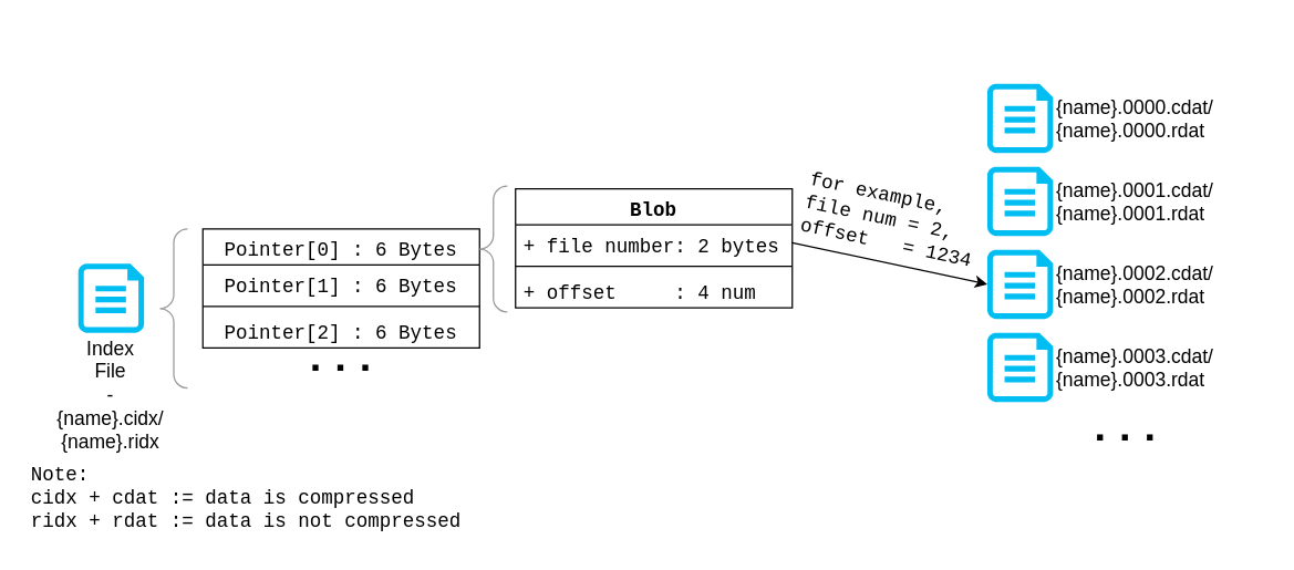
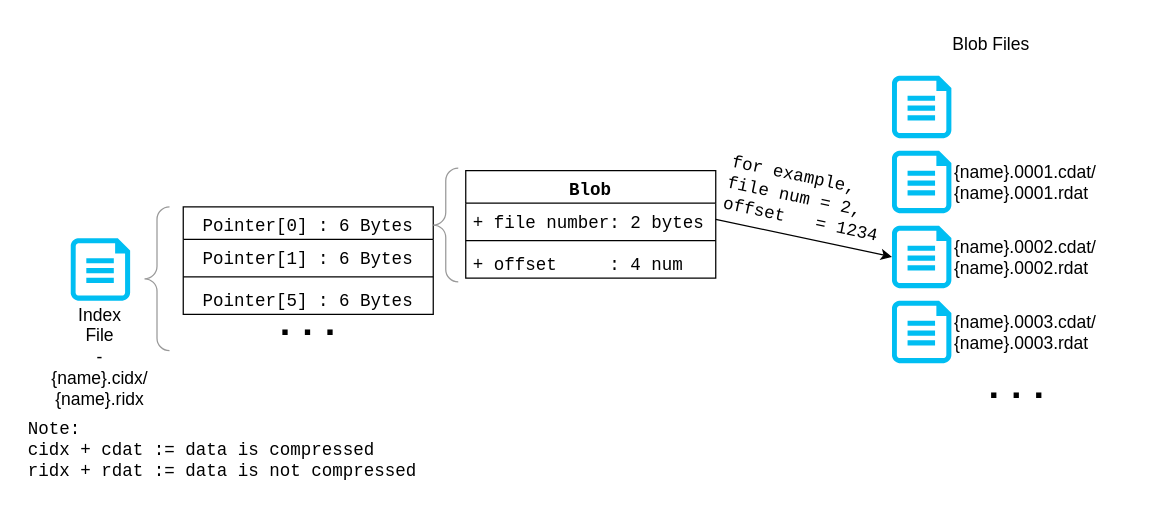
  <mxCell id="0" />
  <mxCell id="1" parent="0" />
  <mxCell id="2" value="" style="verticalLabelPosition=bottom;html=1;verticalAlign=top;align=center;strokeColor=none;fillColor=#00BEF2;shape=mxgraph.azure.cloud_services_configuration_file;pointerEvents=1;" vertex="1" parent="1"><mxGeometry x="56" y="190" width="47.5" height="50" as="geometry" /></mxCell>
  <mxCell id="3" value="&lt;font&gt;Index&lt;br style=&quot;font-size: 14px&quot;&gt;File&lt;br&gt;-&lt;br&gt;{name}.cidx/&lt;br&gt;{name}.ridx&lt;br&gt;&lt;/font&gt;" style="text;html=1;strokeColor=none;fillColor=none;align=center;verticalAlign=middle;whiteSpace=wrap;rounded=0;fontSize=14;" vertex="1" parent="1"><mxGeometry x="20.38" y="240" width="118.75" height="90" as="geometry" /></mxCell>
  <mxCell id="4" value="" style="labelPosition=right;align=left;strokeWidth=1;shape=mxgraph.mockup.markup.curlyBrace;html=1;shadow=0;dashed=0;strokeColor=#999999;direction=north;" vertex="1" parent="1"><mxGeometry x="115" y="165" width="20" height="115" as="geometry" /></mxCell>
  <mxCell id="5" value="" style="group;fontFamily=Courier New;" vertex="1" connectable="0" parent="1"><mxGeometry x="146" y="165" width="200" height="115" as="geometry" /></mxCell>
  <mxCell id="6" value="Pointer[0] : 6 Bytes" style="swimlane;fontStyle=0;align=center;verticalAlign=top;childLayout=stackLayout;horizontal=1;startSize=26;horizontalStack=0;resizeParent=1;resizeParentMax=0;resizeLast=0;collapsible=1;marginBottom=0;spacingLeft=4;sketch=0;spacingRight=4;fillColor=none;fontFamily=Courier New;fontSize=14;" vertex="1" parent="5"><mxGeometry width="200" height="86" as="geometry"><mxRectangle x="460" y="390" width="90" height="26" as="alternateBounds" /></mxGeometry></mxCell>
  <mxCell id="7" value="Pointer[1] : 6 Bytes" style="text;strokeColor=none;fillColor=none;align=center;verticalAlign=top;spacingLeft=4;spacingRight=4;overflow=hidden;rotatable=0;points=[[0,0.5],[1,0.5]];portConstraint=eastwest;fontFamily=Courier New;fontSize=14;" vertex="1" parent="6"><mxGeometry y="26" width="200" height="26" as="geometry" /></mxCell>
  <mxCell id="8" value="" style="line;strokeWidth=1;fillColor=none;align=left;verticalAlign=middle;spacingTop=-1;spacingLeft=3;spacingRight=3;rotatable=0;labelPosition=right;points=[];portConstraint=eastwest;fontFamily=Courier New;fontSize=14;" vertex="1" parent="6"><mxGeometry y="52" width="200" height="8" as="geometry" /></mxCell>
- <mxCell id="9" value="Pointer[2] : 6 Bytes" style="text;strokeColor=none;fillColor=none;align=center;verticalAlign=top;spacingLeft=4;spacingRight=4;overflow=hidden;rotatable=0;points=[[0,0.5],[1,0.5]];portConstraint=eastwest;fontFamily=Courier New;fontSize=14;" vertex="1" parent="6"><mxGeometry y="60" width="200" height="26" as="geometry" /></mxCell>
+ <mxCell id="9" value="Pointer[5] : 6 Bytes" style="text;strokeColor=none;fillColor=none;align=center;verticalAlign=top;spacingLeft=4;spacingRight=4;overflow=hidden;rotatable=0;points=[[0,0.5],[1,0.5]];portConstraint=eastwest;fontFamily=Courier New;fontSize=14;" vertex="1" parent="6"><mxGeometry y="60" width="200" height="26" as="geometry" /></mxCell>
  <mxCell id="10" value="&lt;font style=&quot;font-size: 30px&quot;&gt;&lt;b&gt;...&lt;/b&gt;&lt;/font&gt;" style="text;html=1;strokeColor=none;fillColor=none;align=center;verticalAlign=bottom;whiteSpace=wrap;rounded=0;sketch=0;fontFamily=Courier New;" vertex="1" parent="5"><mxGeometry y="86" width="200" height="29" as="geometry" /></mxCell>
  <mxCell id="11" value="" style="labelPosition=right;align=left;strokeWidth=1;shape=mxgraph.mockup.markup.curlyBrace;html=1;shadow=0;dashed=0;strokeColor=#999999;direction=north;" vertex="1" parent="1"><mxGeometry x="346" y="134" width="20" height="91" as="geometry" /></mxCell>
  <mxCell id="12" value="Blob" style="swimlane;fontStyle=1;align=center;verticalAlign=top;childLayout=stackLayout;horizontal=1;startSize=26;horizontalStack=0;resizeParent=1;resizeParentMax=0;resizeLast=0;collapsible=1;marginBottom=0;sketch=0;fillColor=none;fontFamily=Courier New;fontSize=14;" vertex="1" parent="1"><mxGeometry x="372" y="136" width="200" height="86" as="geometry" /></mxCell>
  <mxCell id="13" value="+ file number: 2 bytes" style="text;strokeColor=none;fillColor=none;align=left;verticalAlign=top;spacingLeft=4;spacingRight=4;overflow=hidden;rotatable=0;points=[[0,0.5],[1,0.5]];portConstraint=eastwest;fontFamily=Courier New;fontSize=14;" vertex="1" parent="12"><mxGeometry y="26" width="200" height="26" as="geometry" /></mxCell>
  <mxCell id="14" value="" style="line;strokeWidth=1;fillColor=none;align=left;verticalAlign=middle;spacingTop=-1;spacingLeft=3;spacingRight=3;rotatable=0;labelPosition=right;points=[];portConstraint=eastwest;" vertex="1" parent="12"><mxGeometry y="52" width="200" height="8" as="geometry" /></mxCell>
  <mxCell id="15" value="+ offset     : 4 num" style="text;strokeColor=none;fillColor=none;align=left;verticalAlign=top;spacingLeft=4;spacingRight=4;overflow=hidden;rotatable=0;points=[[0,0.5],[1,0.5]];portConstraint=eastwest;fontFamily=Courier New;fontSize=14;" vertex="1" parent="12"><mxGeometry y="60" width="200" height="26" as="geometry" /></mxCell>
+ <mxCell id="16" value="&lt;font&gt;Blob Files&lt;br&gt;&lt;/font&gt;" style="text;html=1;strokeColor=none;fillColor=none;align=center;verticalAlign=middle;whiteSpace=wrap;rounded=0;fontSize=14;" vertex="1" parent="1"><mxGeometry x="733" y="20" width="118.75" height="30" as="geometry" /></mxCell>
  <mxCell id="17" value="" style="group" vertex="1" connectable="0" parent="1"><mxGeometry x="713" y="60" width="166.25" height="50" as="geometry" /></mxCell>
  <mxCell id="18" value="" style="verticalLabelPosition=bottom;html=1;verticalAlign=top;align=center;strokeColor=none;fillColor=#00BEF2;shape=mxgraph.azure.cloud_services_configuration_file;pointerEvents=1;" vertex="1" parent="17"><mxGeometry width="47.5" height="50" as="geometry" /></mxCell>
- <mxCell id="19" value="&lt;font&gt;{name}.0000.cdat/&lt;br&gt;{name}.0000.rdat&lt;br&gt;&lt;/font&gt;" style="text;html=1;strokeColor=none;fillColor=none;align=left;verticalAlign=middle;whiteSpace=wrap;rounded=0;fontSize=14;" vertex="1" parent="17"><mxGeometry x="47.5" width="118.75" height="50" as="geometry" /></mxCell>
  <mxCell id="20" value="" style="group" vertex="1" connectable="0" parent="1"><mxGeometry x="713" y="120" width="166.25" height="50" as="geometry" /></mxCell>
  <mxCell id="21" value="" style="verticalLabelPosition=bottom;html=1;verticalAlign=top;align=center;strokeColor=none;fillColor=#00BEF2;shape=mxgraph.azure.cloud_services_configuration_file;pointerEvents=1;" vertex="1" parent="20"><mxGeometry width="47.5" height="50" as="geometry" /></mxCell>
  <mxCell id="22" value="&lt;font&gt;{name}.0001.cdat/&lt;br&gt;{name}.0001.rdat&lt;br&gt;&lt;/font&gt;" style="text;html=1;strokeColor=none;fillColor=none;align=left;verticalAlign=middle;whiteSpace=wrap;rounded=0;fontSize=14;" vertex="1" parent="20"><mxGeometry x="47.5" width="118.75" height="50" as="geometry" /></mxCell>
  <mxCell id="23" value="" style="group" vertex="1" connectable="0" parent="1"><mxGeometry x="713" y="180" width="166.25" height="50" as="geometry" /></mxCell>
  <mxCell id="24" value="" style="verticalLabelPosition=bottom;html=1;verticalAlign=top;align=center;strokeColor=none;fillColor=#00BEF2;shape=mxgraph.azure.cloud_services_configuration_file;pointerEvents=1;" vertex="1" parent="23"><mxGeometry width="47.5" height="50" as="geometry" /></mxCell>
  <mxCell id="25" value="&lt;font&gt;{name}.0002.cdat/&lt;br&gt;{name}.0002.rdat&lt;br&gt;&lt;/font&gt;" style="text;html=1;strokeColor=none;fillColor=none;align=left;verticalAlign=middle;whiteSpace=wrap;rounded=0;fontSize=14;" vertex="1" parent="23"><mxGeometry x="47.5" width="118.75" height="50" as="geometry" /></mxCell>
  <mxCell id="26" value="" style="group" vertex="1" connectable="0" parent="1"><mxGeometry x="713" y="240" width="166.25" height="50" as="geometry" /></mxCell>
  <mxCell id="27" value="" style="verticalLabelPosition=bottom;html=1;verticalAlign=top;align=center;strokeColor=none;fillColor=#00BEF2;shape=mxgraph.azure.cloud_services_configuration_file;pointerEvents=1;" vertex="1" parent="26"><mxGeometry width="47.5" height="50" as="geometry" /></mxCell>
  <mxCell id="28" value="&lt;font&gt;{name}.0003.cdat/&lt;br&gt;{name}.0003.rdat&lt;br&gt;&lt;/font&gt;" style="text;html=1;strokeColor=none;fillColor=none;align=left;verticalAlign=middle;whiteSpace=wrap;rounded=0;fontSize=14;" vertex="1" parent="26"><mxGeometry x="47.5" width="118.75" height="50" as="geometry" /></mxCell>
  <mxCell id="29" value="&lt;font style=&quot;font-size: 30px&quot;&gt;&lt;b&gt;...&lt;/b&gt;&lt;/font&gt;" style="text;html=1;strokeColor=none;fillColor=none;align=center;verticalAlign=bottom;whiteSpace=wrap;rounded=0;sketch=0;fontFamily=Courier New;" vertex="1" parent="1"><mxGeometry x="713" y="301" width="200" height="29" as="geometry" /></mxCell>
  <mxCell id="30" value="" style="endArrow=classic;html=1;fontFamily=Courier New;fontSize=14;entryX=0;entryY=0.5;entryDx=0;entryDy=0;entryPerimeter=0;exitX=1;exitY=0.5;exitDx=0;exitDy=0;" edge="1" parent="1" source="13" target="24"><mxGeometry width="50" height="50" relative="1" as="geometry"><mxPoint x="586" y="178.5" as="sourcePoint" /><mxPoint x="656" y="178.5" as="targetPoint" /></mxGeometry></mxCell>
  <mxCell id="31" value="for example, &lt;br&gt;file num = 2, &lt;br&gt;&lt;div&gt;&lt;span&gt;offset&amp;nbsp; &amp;nbsp;= 1234&lt;/span&gt;&lt;/div&gt;" style="text;html=1;strokeColor=none;fillColor=none;align=left;verticalAlign=middle;whiteSpace=wrap;rounded=0;sketch=0;fontFamily=Courier New;fontSize=14;rotation=12;" vertex="1" parent="1"><mxGeometry x="579" y="130" width="140" height="60" as="geometry" /></mxCell>
  <mxCell id="32" value="Note:&lt;br&gt;cidx + cdat := data is compressed&lt;br&gt;ridx + rdat := data is not compressed" style="text;html=1;strokeColor=none;fillColor=none;align=left;verticalAlign=middle;whiteSpace=wrap;rounded=0;sketch=0;fontFamily=Courier New;fontSize=14;" vertex="1" parent="1"><mxGeometry x="20.38" y="330" width="370" height="60" as="geometry" /></mxCell>
